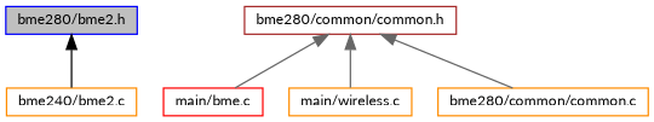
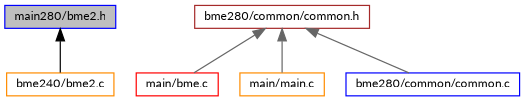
  digraph {
    fontname=Lato
    node [color=blue fillcolor=white fontname=Lato fontsize=10 shape=record style=filled]
    edge [color=gray40 dir=back fontname=Lato fontsize=10 labelfontname=Helvetica labelfontsize=10 style=solid]
-   n1 [fillcolor=grey75 fontcolor=black height=0.2 label="bme280/bme2.h" width=0.4]
+   n1 [fillcolor=grey75 fontcolor=black height=0.2 label="main280/bme2.h" width=0.4]
    n2 [color=darkorange height=0.2 label="bme240/bme2.c" width=0.4]
    n3 [color=brown height=0.2 label="bme280/common/common.h" width=0.4]
    n4 [color=red height=0.2 label="main/bme.c" width=0.4]
-   n5 [color=darkorange height=0.2 label="main/wireless.c" width=0.4]
-   n6 [color=darkorange height=0.2 label="bme280/common/common.c" width=0.4]
+   n5 [color=darkorange height=0.2 label="main/main.c" width=0.4]
+   n6 [height=0.2 label="bme280/common/common.c" width=0.4]
    n1 -> n2 [color=black]
    n3 -> n4
    n3 -> n5
    n3 -> n6
  }
